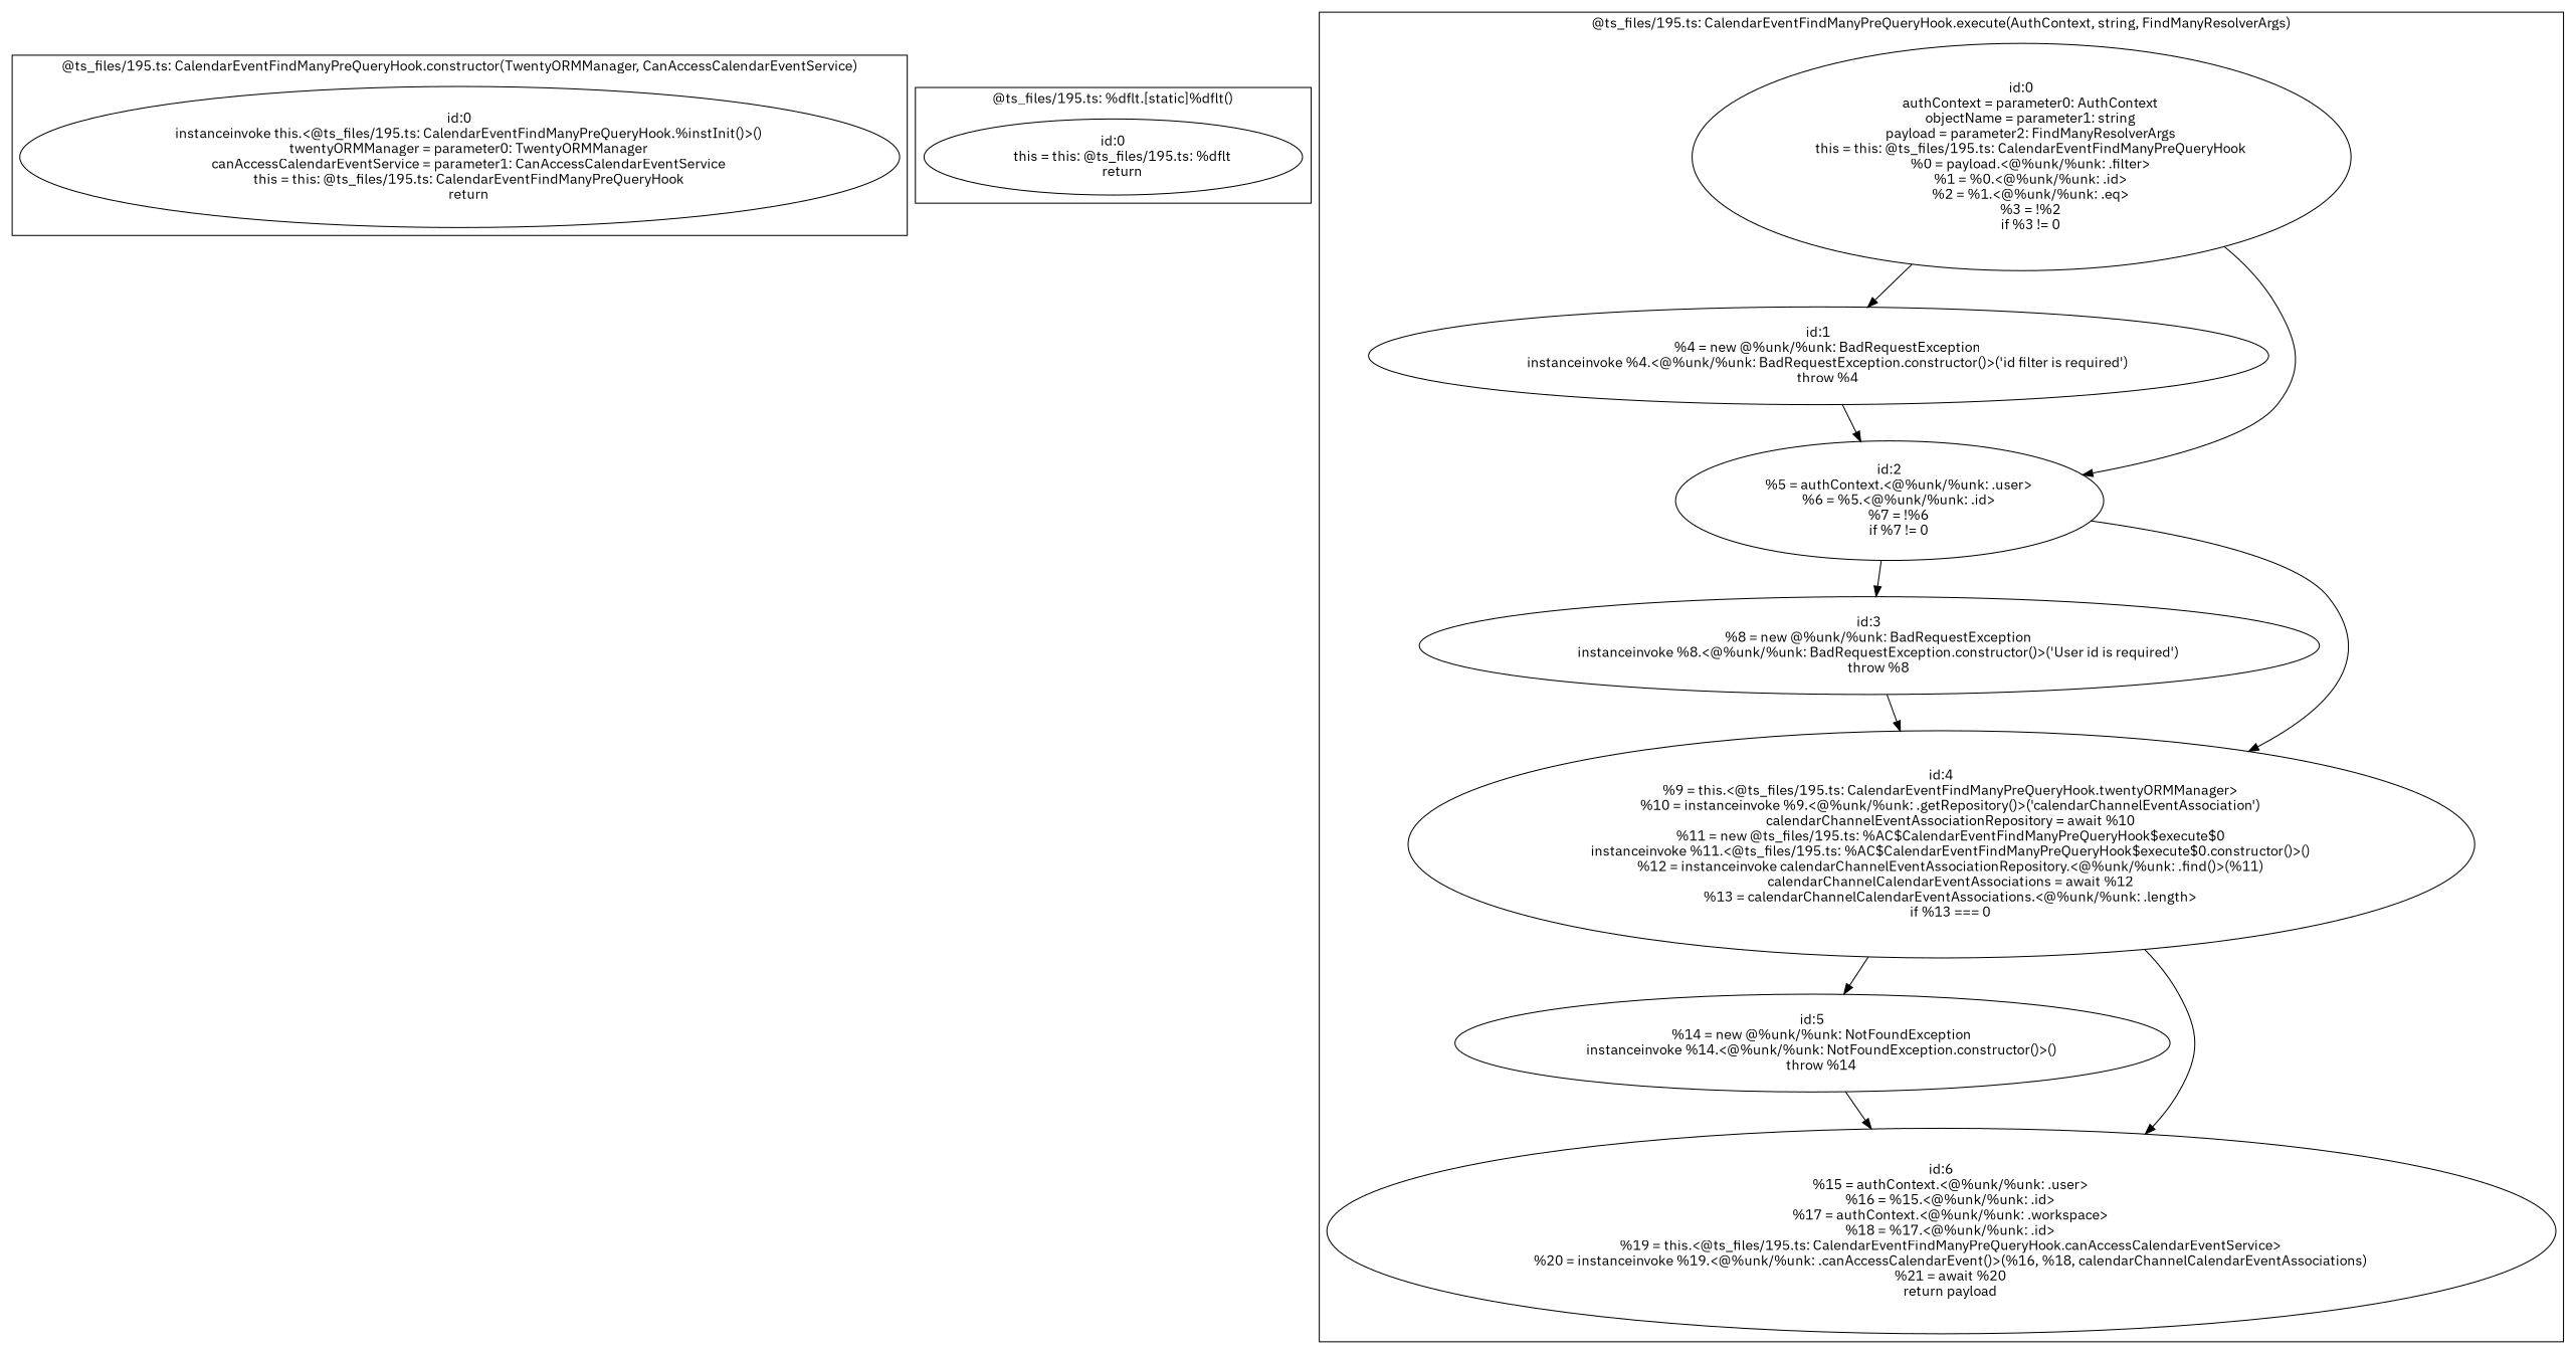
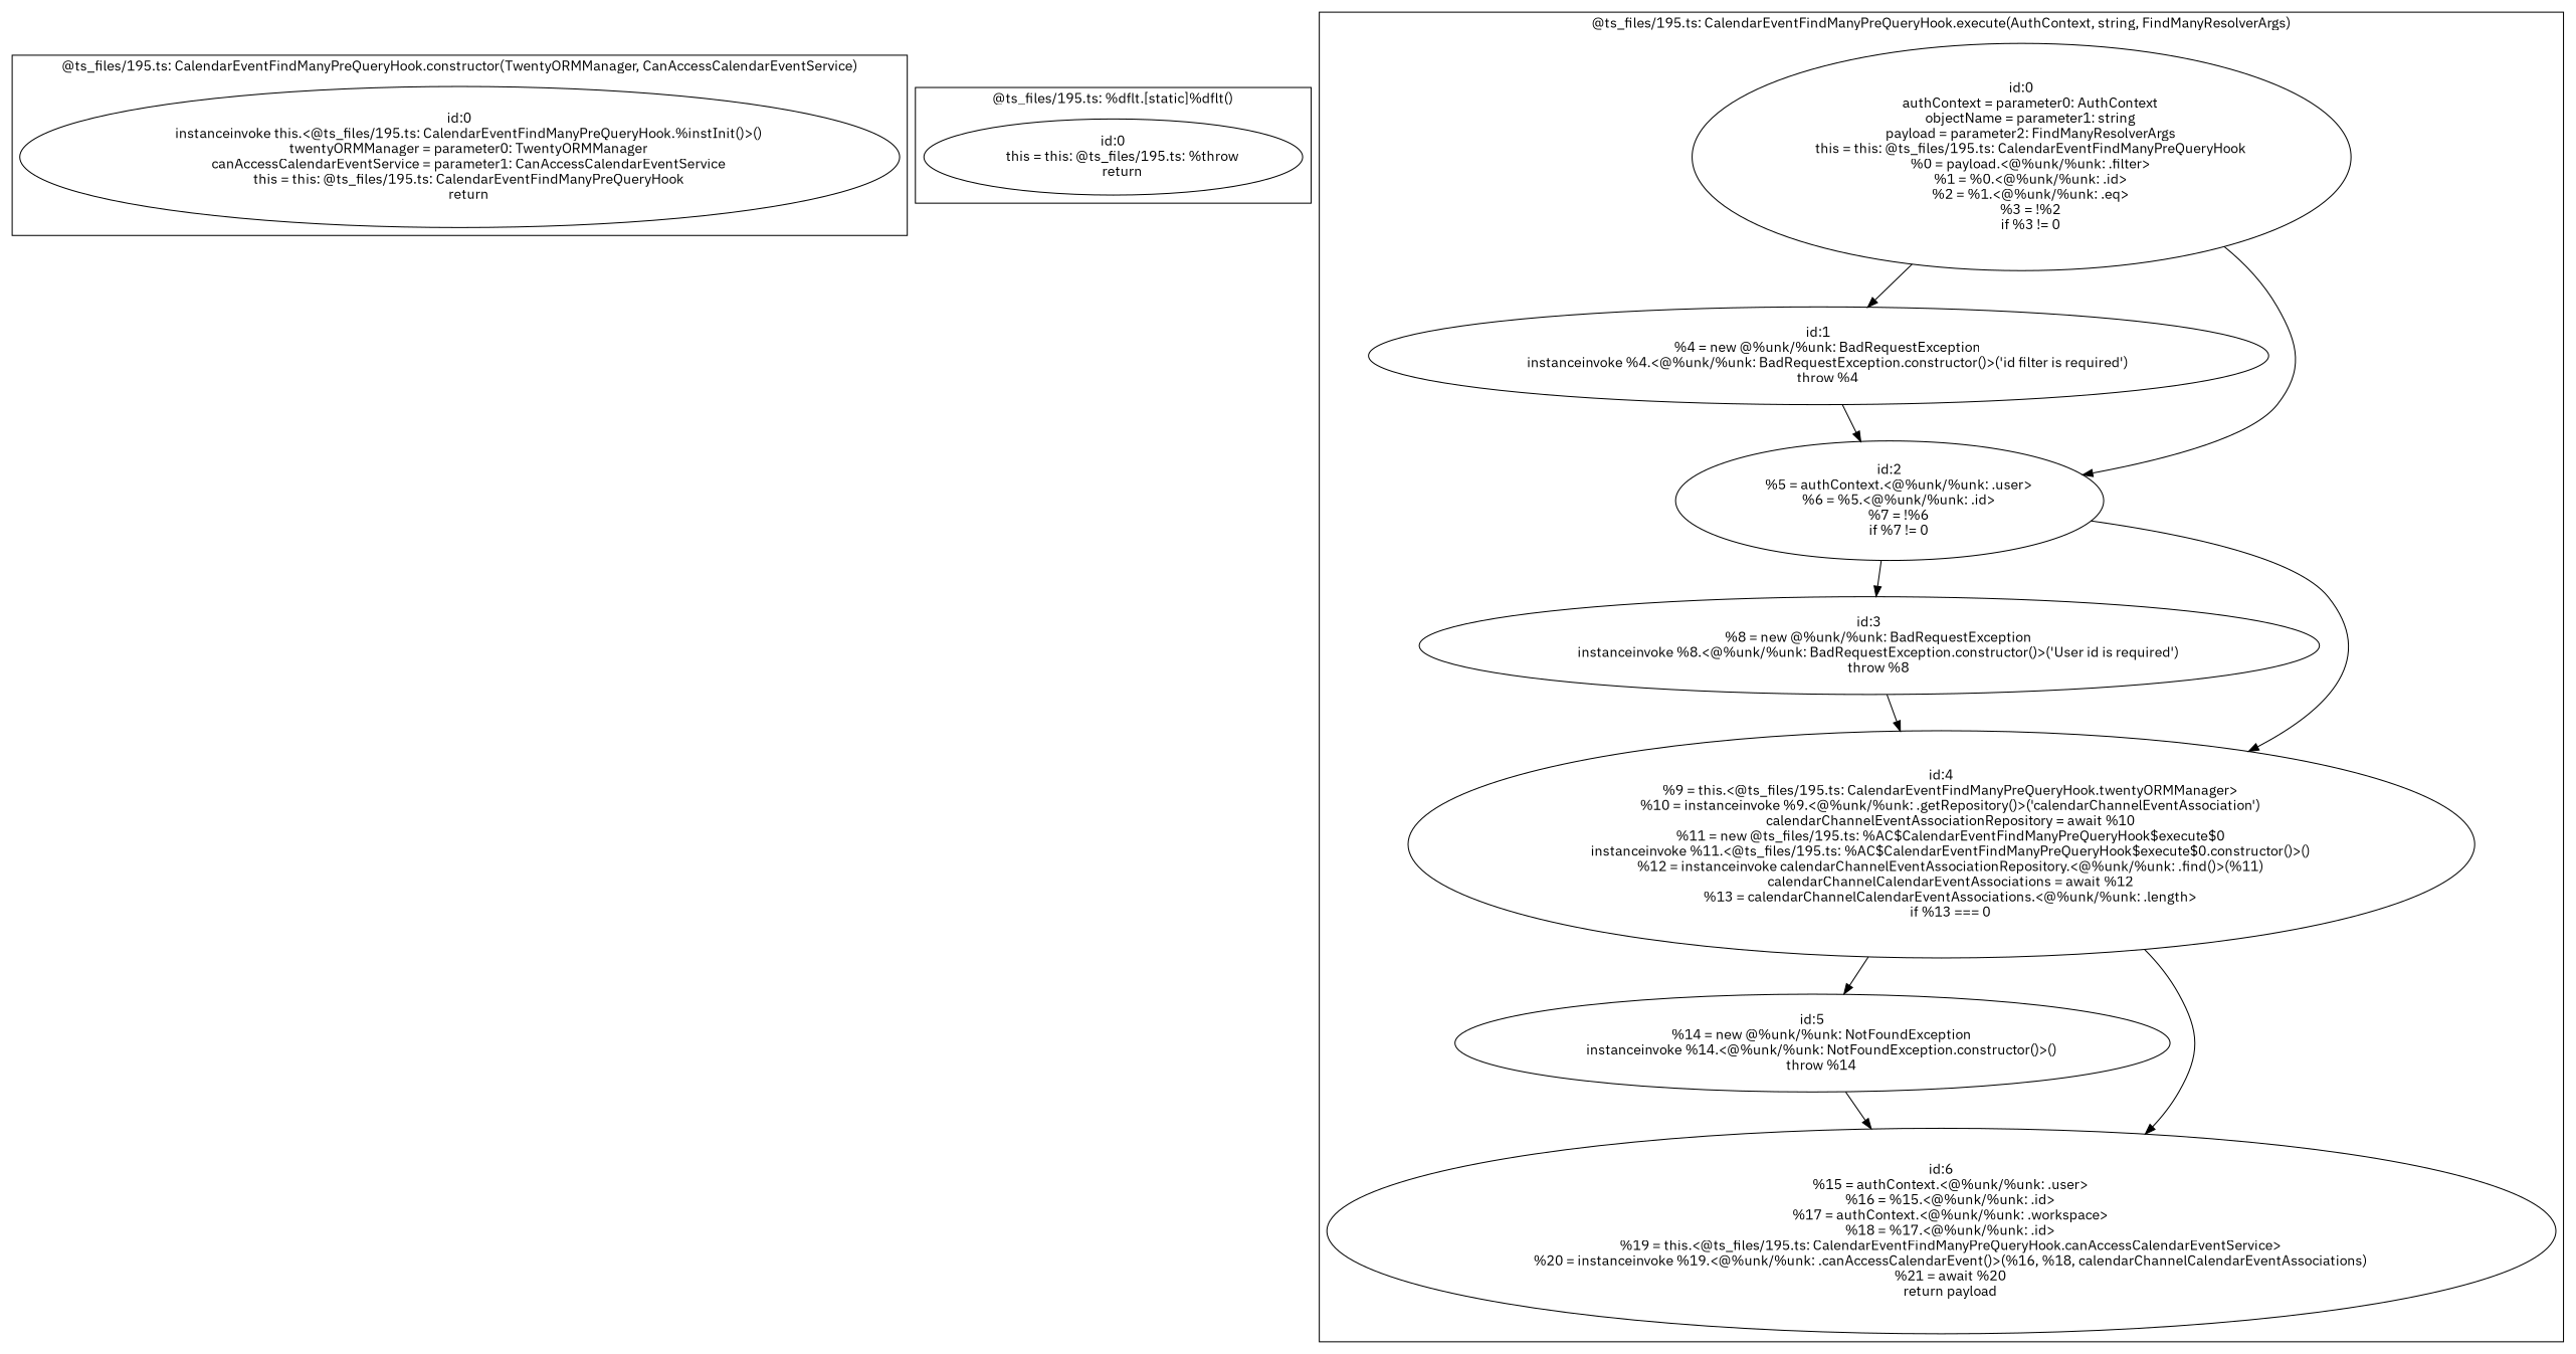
  digraph {
    fontname="IBM Plex Sans"
    node [fontname="IBM Plex Sans"]
    edge [fontname="IBM Plex Sans"]
    n1 [label="id:0\n      instanceinvoke this.<@ts_files/195.ts: CalendarEventFindManyPreQueryHook.%instInit()>()\n      twentyORMManager = parameter0: TwentyORMManager\n      canAccessCalendarEventService = parameter1: CanAccessCalendarEventService\n      this = this: @ts_files/195.ts: CalendarEventFindManyPreQueryHook\n      return"]
-   n2 [label="id:0\n      this = this: @ts_files/195.ts: %dflt\n      return"]
+   n2 [label="id:0\n      this = this: @ts_files/195.ts: %throw\n      return"]
    n3 [label="id:0\n      authContext = parameter0: AuthContext\n      objectName = parameter1: string\n      payload = parameter2: FindManyResolverArgs\n      this = this: @ts_files/195.ts: CalendarEventFindManyPreQueryHook\n      %0 = payload.<@%unk/%unk: .filter>\n      %1 = %0.<@%unk/%unk: .id>\n      %2 = %1.<@%unk/%unk: .eq>\n      %3 = !%2\n      if %3 != 0"]
    n4 [label="id:1\n      %4 = new @%unk/%unk: BadRequestException\n      instanceinvoke %4.<@%unk/%unk: BadRequestException.constructor()>('id filter is required')\n      throw %4"]
    n5 [label="id:2\n      %5 = authContext.<@%unk/%unk: .user>\n      %6 = %5.<@%unk/%unk: .id>\n      %7 = !%6\n      if %7 != 0"]
    n6 [label="id:3\n      %8 = new @%unk/%unk: BadRequestException\n      instanceinvoke %8.<@%unk/%unk: BadRequestException.constructor()>('User id is required')\n      throw %8"]
    n7 [label="id:4\n      %9 = this.<@ts_files/195.ts: CalendarEventFindManyPreQueryHook.twentyORMManager>\n      %10 = instanceinvoke %9.<@%unk/%unk: .getRepository()>('calendarChannelEventAssociation')\n      calendarChannelEventAssociationRepository = await %10\n      %11 = new @ts_files/195.ts: %AC$CalendarEventFindManyPreQueryHook$execute$0\n      instanceinvoke %11.<@ts_files/195.ts: %AC$CalendarEventFindManyPreQueryHook$execute$0.constructor()>()\n      %12 = instanceinvoke calendarChannelEventAssociationRepository.<@%unk/%unk: .find()>(%11)\n      calendarChannelCalendarEventAssociations = await %12\n      %13 = calendarChannelCalendarEventAssociations.<@%unk/%unk: .length>\n      if %13 === 0"]
    n8 [label="id:5\n      %14 = new @%unk/%unk: NotFoundException\n      instanceinvoke %14.<@%unk/%unk: NotFoundException.constructor()>()\n      throw %14"]
    n9 [label="id:6\n      %15 = authContext.<@%unk/%unk: .user>\n      %16 = %15.<@%unk/%unk: .id>\n      %17 = authContext.<@%unk/%unk: .workspace>\n      %18 = %17.<@%unk/%unk: .id>\n      %19 = this.<@ts_files/195.ts: CalendarEventFindManyPreQueryHook.canAccessCalendarEventService>\n      %20 = instanceinvoke %19.<@%unk/%unk: .canAccessCalendarEvent()>(%16, %18, calendarChannelCalendarEventAssociations)\n      %21 = await %20\n      return payload"]
    subgraph cluster_1 {
      label="@ts_files/195.ts: CalendarEventFindManyPreQueryHook.execute(AuthContext, string, FindManyResolverArgs)"
      n3
      n4
      n5
      n6
      n7
      n8
      n9
    }
    subgraph cluster_2 {
      label="@ts_files/195.ts: CalendarEventFindManyPreQueryHook.constructor(TwentyORMManager, CanAccessCalendarEventService)"
      n1
    }
    subgraph cluster_3 {
      label="@ts_files/195.ts: %dflt.[static]%dflt()"
      n2
    }
    n3 -> n4
    n3 -> n5
    n4 -> n5
    n5 -> n6
    n5 -> n7
    n6 -> n7
    n7 -> n8
    n7 -> n9
    n8 -> n9
  }
